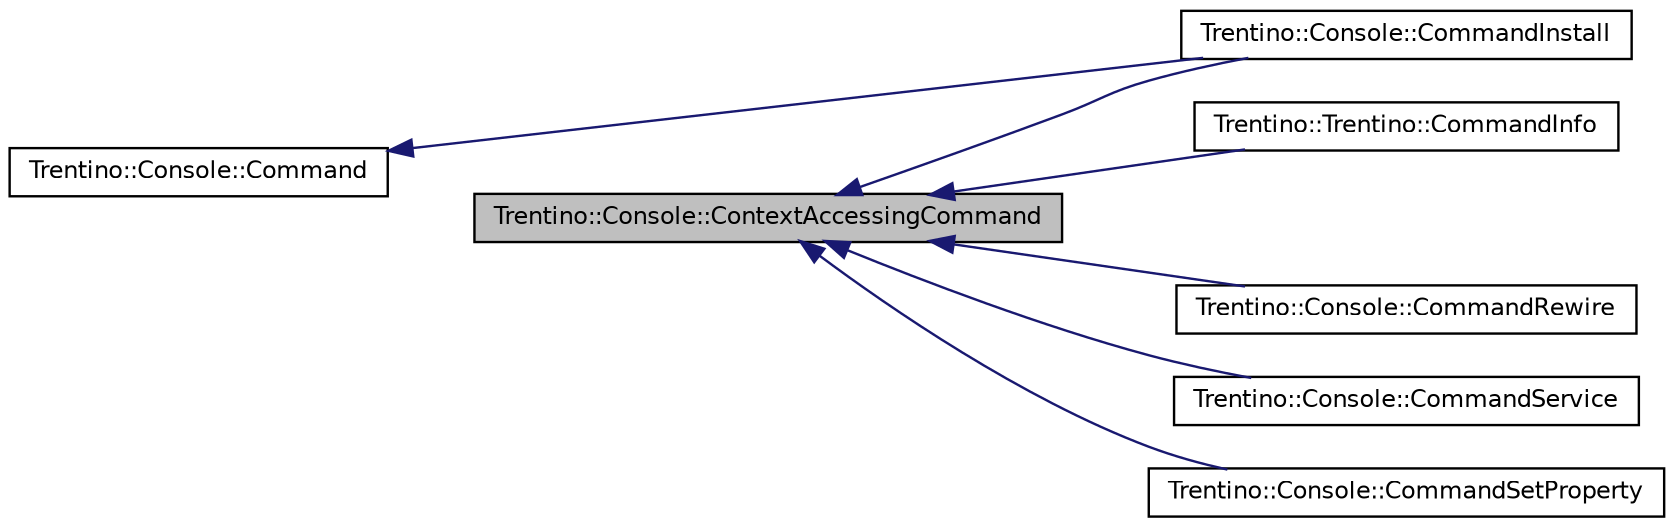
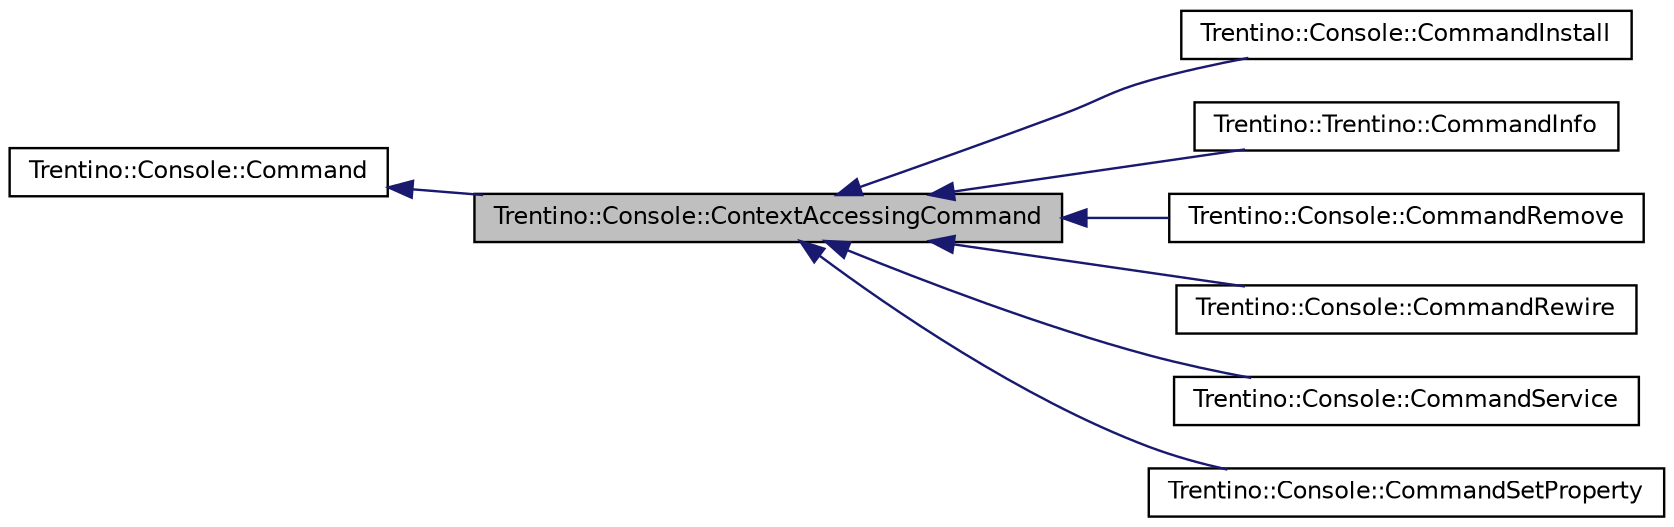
  digraph {
    rankdir=LR
    node [color=black fillcolor=white fontname=Helvetica fontsize=10 shape=record style=filled]
    edge [color=midnightblue dir=back fontname=Helvetica fontsize=10 labelfontname=Helvetica labelfontsize=10 style=solid]
    n1 [fillcolor=grey75 fontcolor=black height=0.2 label="Trentino::Console::ContextAccessingCommand" width=0.4]
    n2 [height=0.2 label="Trentino::Trentino::CommandInfo" width=0.4]
    n3 [height=0.2 label="Trentino::Console::CommandInstall" width=0.4]
+   n4 [height=0.2 label="Trentino::Console::CommandRemove" width=0.4]
    n5 [height=0.2 label="Trentino::Console::CommandRewire" width=0.4]
    n6 [height=0.2 label="Trentino::Console::CommandService" width=0.4]
    n7 [height=0.2 label="Trentino::Console::CommandSetProperty" width=0.4]
    n8 [height=0.2 label="Trentino::Console::Command" width=0.4]
    n1 -> n2
    n1 -> n3
+   n1 -> n4
    n1 -> n5
    n1 -> n6
    n1 -> n7
-   n8 -> n3
+   n8 -> n1
  }
